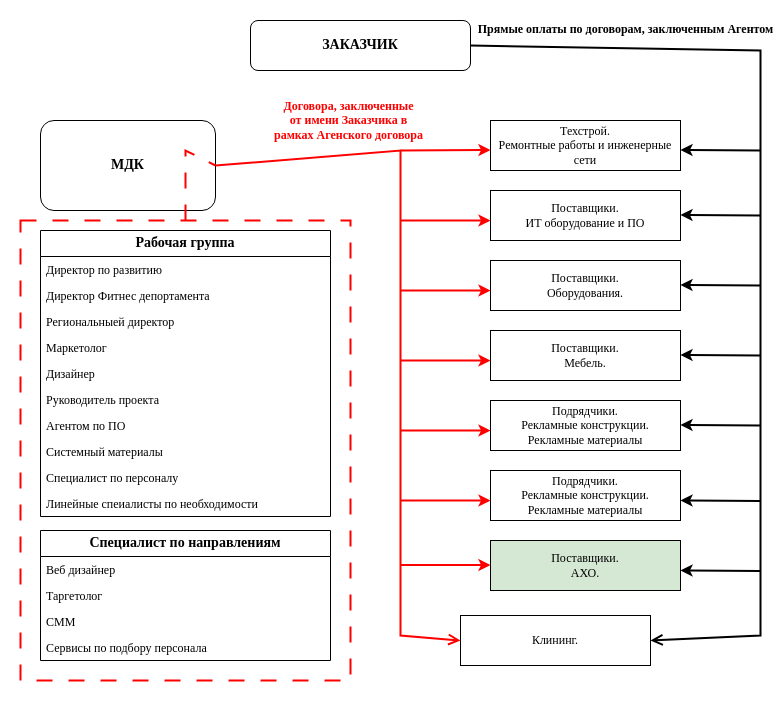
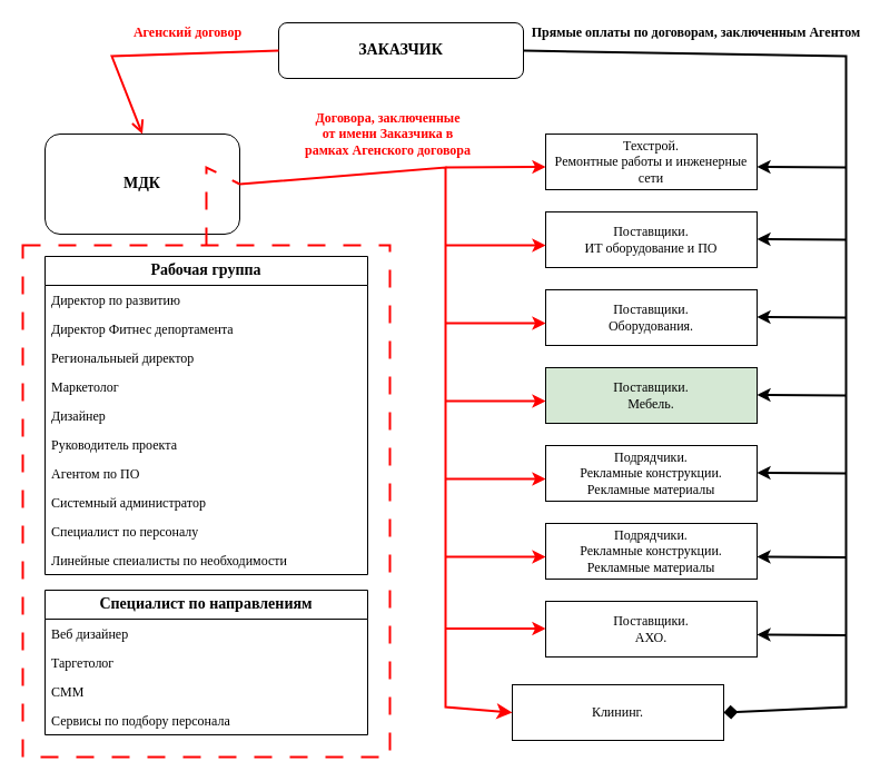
  <mxCell id="0" />
  <mxCell id="1" parent="0" />
  <mxCell id="2" value="" style="rounded=0;whiteSpace=wrap;html=1;labelBackgroundColor=none;textShadow=1;fontFamily=Times New Roman;fillStyle=auto;strokeColor=#FF0000;strokeWidth=2;dashed=1;dashPattern=8 8;" parent="1" vertex="1"><mxGeometry x="20" y="220" width="330" height="460" as="geometry" /></mxCell>
  <mxCell id="3" value="&lt;b&gt;&lt;font style=&quot;font-size: 14px;&quot;&gt;ЗАКАЗЧИК&lt;/font&gt;&lt;/b&gt;" style="rounded=1;whiteSpace=wrap;html=1;fontFamily=Times New Roman;" parent="1" vertex="1"><mxGeometry x="250" y="20" width="220" height="50" as="geometry" /></mxCell>
  <mxCell id="4" value="&lt;span style=&quot;font-size: 14px;&quot;&gt;&lt;b&gt;МДК&lt;/b&gt;&lt;/span&gt;" style="rounded=1;whiteSpace=wrap;html=1;fontFamily=Times New Roman;" parent="1" vertex="1"><mxGeometry x="40" y="120" width="175" height="90" as="geometry" /></mxCell>
  <mxCell id="5" value="Техстрой.&lt;div&gt;Ремонтные работы и инженерные сети&lt;/div&gt;" style="rounded=0;whiteSpace=wrap;html=1;fontFamily=Times New Roman;" parent="1" vertex="1"><mxGeometry x="490" y="120" width="190" height="50" as="geometry" /></mxCell>
  <mxCell id="6" value="Поставщики.&lt;div&gt;ИТ оборудование и ПО&lt;/div&gt;" style="rounded=0;whiteSpace=wrap;html=1;fontFamily=Times New Roman;" parent="1" vertex="1"><mxGeometry x="490" y="190" width="190" height="50" as="geometry" /></mxCell>
  <mxCell id="7" value="Поставщики.&lt;div&gt;Оборудования.&lt;/div&gt;" style="rounded=0;whiteSpace=wrap;html=1;fontFamily=Times New Roman;" parent="1" vertex="1"><mxGeometry x="490" y="260" width="190" height="50" as="geometry" /></mxCell>
- <mxCell id="8" value="Поставщики.&lt;div&gt;Мебель.&lt;/div&gt;" style="rounded=0;whiteSpace=wrap;html=1;fontFamily=Times New Roman;" parent="1" vertex="1"><mxGeometry x="490" y="330" width="190" height="50" as="geometry" /></mxCell>
+ <mxCell id="8" value="Поставщики.&lt;div&gt;Мебель.&lt;/div&gt;" style="rounded=0;whiteSpace=wrap;html=1;fontFamily=Times New Roman;fillColor=#d5e8d4;" parent="1" vertex="1"><mxGeometry x="490" y="330" width="190" height="50" as="geometry" /></mxCell>
  <mxCell id="9" value="Подрядчики.&lt;div&gt;Рекламные конструкции.&lt;/div&gt;&lt;div&gt;Рекламные материалы&lt;/div&gt;" style="rounded=0;whiteSpace=wrap;html=1;fontFamily=Times New Roman;" parent="1" vertex="1"><mxGeometry x="490" y="400" width="190" height="50" as="geometry" /></mxCell>
  <mxCell id="10" value="Подрядчики.&lt;div&gt;Рекламные конструкции.&lt;/div&gt;&lt;div&gt;Рекламные материалы&lt;/div&gt;" style="rounded=0;whiteSpace=wrap;html=1;fontFamily=Times New Roman;" parent="1" vertex="1"><mxGeometry x="490" y="470" width="190" height="50" as="geometry" /></mxCell>
- <mxCell id="11" value="Поставщики.&lt;div&gt;АХО.&lt;/div&gt;" style="rounded=0;whiteSpace=wrap;html=1;fontFamily=Times New Roman;fillColor=#d5e8d4;" parent="1" vertex="1"><mxGeometry x="490" y="540" width="190" height="50" as="geometry" /></mxCell>
+ <mxCell id="11" value="Поставщики.&lt;div&gt;АХО.&lt;/div&gt;" style="rounded=0;whiteSpace=wrap;html=1;fontFamily=Times New Roman;" parent="1" vertex="1"><mxGeometry x="490" y="540" width="190" height="50" as="geometry" /></mxCell>
  <mxCell id="12" value="Клининг." style="rounded=0;whiteSpace=wrap;html=1;fontFamily=Times New Roman;" parent="1" vertex="1"><mxGeometry x="460" y="615" width="190" height="50" as="geometry" /></mxCell>
  <mxCell id="13" value="&lt;b&gt;Рабочая группа&lt;/b&gt;" style="swimlane;fontStyle=0;childLayout=stackLayout;horizontal=1;startSize=26;fillColor=none;horizontalStack=0;resizeParent=1;resizeParentMax=0;resizeLast=0;collapsible=1;marginBottom=0;whiteSpace=wrap;html=1;fontFamily=Times New Roman;fontSize=14;" parent="1" vertex="1"><mxGeometry x="40" y="230" width="290" height="286" as="geometry" /></mxCell>
  <mxCell id="14" value="Директор по развитию" style="text;strokeColor=none;fillColor=none;align=left;verticalAlign=top;spacingLeft=4;spacingRight=4;overflow=hidden;rotatable=0;points=[[0,0.5],[1,0.5]];portConstraint=eastwest;whiteSpace=wrap;html=1;fontFamily=Times New Roman;" parent="13" vertex="1"><mxGeometry y="26" width="290" height="26" as="geometry" /></mxCell>
  <mxCell id="15" value="Директор Фитнес депортамента" style="text;strokeColor=none;fillColor=none;align=left;verticalAlign=top;spacingLeft=4;spacingRight=4;overflow=hidden;rotatable=0;points=[[0,0.5],[1,0.5]];portConstraint=eastwest;whiteSpace=wrap;html=1;fontFamily=Times New Roman;" parent="13" vertex="1"><mxGeometry y="52" width="290" height="26" as="geometry" /></mxCell>
  <mxCell id="16" value="Региональныей директор" style="text;strokeColor=none;fillColor=none;align=left;verticalAlign=top;spacingLeft=4;spacingRight=4;overflow=hidden;rotatable=0;points=[[0,0.5],[1,0.5]];portConstraint=eastwest;whiteSpace=wrap;html=1;fontFamily=Times New Roman;" parent="13" vertex="1"><mxGeometry y="78" width="290" height="26" as="geometry" /></mxCell>
  <mxCell id="17" value="Маркетолог" style="text;strokeColor=none;fillColor=none;align=left;verticalAlign=top;spacingLeft=4;spacingRight=4;overflow=hidden;rotatable=0;points=[[0,0.5],[1,0.5]];portConstraint=eastwest;whiteSpace=wrap;html=1;fontFamily=Times New Roman;" parent="13" vertex="1"><mxGeometry y="104" width="290" height="26" as="geometry" /></mxCell>
  <mxCell id="18" value="Дизайнер" style="text;strokeColor=none;fillColor=none;align=left;verticalAlign=top;spacingLeft=4;spacingRight=4;overflow=hidden;rotatable=0;points=[[0,0.5],[1,0.5]];portConstraint=eastwest;whiteSpace=wrap;html=1;fontFamily=Times New Roman;" parent="13" vertex="1"><mxGeometry y="130" width="290" height="26" as="geometry" /></mxCell>
  <mxCell id="19" value="Руководитель проекта" style="text;strokeColor=none;fillColor=none;align=left;verticalAlign=top;spacingLeft=4;spacingRight=4;overflow=hidden;rotatable=0;points=[[0,0.5],[1,0.5]];portConstraint=eastwest;whiteSpace=wrap;html=1;fontFamily=Times New Roman;" parent="13" vertex="1"><mxGeometry y="156" width="290" height="26" as="geometry" /></mxCell>
  <mxCell id="20" value="Агентом по ПО" style="text;strokeColor=none;fillColor=none;align=left;verticalAlign=top;spacingLeft=4;spacingRight=4;overflow=hidden;rotatable=0;points=[[0,0.5],[1,0.5]];portConstraint=eastwest;whiteSpace=wrap;html=1;fontFamily=Times New Roman;" parent="13" vertex="1"><mxGeometry y="182" width="290" height="26" as="geometry" /></mxCell>
- <mxCell id="21" value="Системный материалы" style="text;strokeColor=none;fillColor=none;align=left;verticalAlign=top;spacingLeft=4;spacingRight=4;overflow=hidden;rotatable=0;points=[[0,0.5],[1,0.5]];portConstraint=eastwest;whiteSpace=wrap;html=1;fontFamily=Times New Roman;" parent="13" vertex="1"><mxGeometry y="208" width="290" height="26" as="geometry" /></mxCell>
+ <mxCell id="21" value="Системный администратор" style="text;strokeColor=none;fillColor=none;align=left;verticalAlign=top;spacingLeft=4;spacingRight=4;overflow=hidden;rotatable=0;points=[[0,0.5],[1,0.5]];portConstraint=eastwest;whiteSpace=wrap;html=1;fontFamily=Times New Roman;" parent="13" vertex="1"><mxGeometry y="208" width="290" height="26" as="geometry" /></mxCell>
  <mxCell id="22" value="Специалист по персоналу" style="text;strokeColor=none;fillColor=none;align=left;verticalAlign=top;spacingLeft=4;spacingRight=4;overflow=hidden;rotatable=0;points=[[0,0.5],[1,0.5]];portConstraint=eastwest;whiteSpace=wrap;html=1;fontFamily=Times New Roman;" parent="13" vertex="1"><mxGeometry y="234" width="290" height="26" as="geometry" /></mxCell>
  <mxCell id="23" value="Линейные спеиалисты по необходимости" style="text;strokeColor=none;fillColor=none;align=left;verticalAlign=top;spacingLeft=4;spacingRight=4;overflow=hidden;rotatable=0;points=[[0,0.5],[1,0.5]];portConstraint=eastwest;whiteSpace=wrap;html=1;fontFamily=Times New Roman;" parent="13" vertex="1"><mxGeometry y="260" width="290" height="26" as="geometry" /></mxCell>
- <mxCell id="25" value="Прямые оплаты по договорам, заключенным Агентом" style="html=1;verticalAlign=bottom;endArrow=open;endSize=8;curved=0;rounded=0;strokeWidth=2;exitX=1;exitY=0.5;exitDx=0;exitDy=0;fontSize=12;fontFamily=Times New Roman;horizontal=1;fontStyle=1;entryX=1;entryY=0.5;entryDx=0;entryDy=0;" parent="1" source="3" target="12" edge="1"><mxGeometry x="-0.686" y="10" relative="1" as="geometry"><mxPoint x="450" y="360" as="sourcePoint" /><mxPoint x="730" y="640" as="targetPoint" /><Array as="points"><mxPoint x="760" y="50" /><mxPoint x="760" y="635" /></Array><mxPoint as="offset" /></mxGeometry></mxCell>
+ <mxCell id="24" value="Агенский договор" style="html=1;verticalAlign=bottom;endArrow=open;endSize=8;curved=0;rounded=0;fontFamily=Times New Roman;strokeWidth=2;entryX=0.5;entryY=0;entryDx=0;entryDy=0;exitX=0;exitY=0.5;exitDx=0;exitDy=0;fontSize=12;fontStyle=1;strokeColor=#FF0000;fontColor=#FF0000;" parent="1" source="3" target="4" edge="1"><mxGeometry x="-0.273" y="-10" relative="1" as="geometry"><mxPoint x="470" y="360" as="sourcePoint" /><mxPoint x="370" y="360" as="targetPoint" /><Array as="points"><mxPoint x="100" y="50" /></Array><mxPoint as="offset" /></mxGeometry></mxCell>
+ <mxCell id="25" value="Прямые оплаты по договорам, заключенным Агентом" style="html=1;verticalAlign=bottom;endArrow=diamond;endSize=8;curved=0;rounded=0;strokeWidth=2;exitX=1;exitY=0.5;exitDx=0;exitDy=0;fontSize=12;fontFamily=Times New Roman;horizontal=1;fontStyle=1;entryX=1;entryY=0.5;entryDx=0;entryDy=0;" parent="1" source="3" target="12" edge="1"><mxGeometry x="-0.686" y="10" relative="1" as="geometry"><mxPoint x="450" y="360" as="sourcePoint" /><mxPoint x="730" y="640" as="targetPoint" /><Array as="points"><mxPoint x="760" y="50" /><mxPoint x="760" y="635" /></Array><mxPoint as="offset" /></mxGeometry></mxCell>
  <mxCell id="26" value="" style="endArrow=classic;html=1;rounded=0;entryX=0;entryY=0.5;entryDx=0;entryDy=0;strokeWidth=2;strokeColor=#FF0000;" parent="1" edge="1"><mxGeometry width="50" height="50" relative="1" as="geometry"><mxPoint x="400" y="150" as="sourcePoint" /><mxPoint x="490" y="149.5" as="targetPoint" /></mxGeometry></mxCell>
  <mxCell id="27" value="" style="endArrow=classic;html=1;rounded=0;entryX=0;entryY=0.5;entryDx=0;entryDy=0;strokeWidth=2;strokeColor=#FF0000;" parent="1" edge="1"><mxGeometry width="50" height="50" relative="1" as="geometry"><mxPoint x="400" y="290" as="sourcePoint" /><mxPoint x="490" y="290" as="targetPoint" /></mxGeometry></mxCell>
  <mxCell id="28" value="" style="endArrow=classic;html=1;rounded=0;entryX=0;entryY=0.5;entryDx=0;entryDy=0;strokeWidth=2;strokeColor=#FF0000;" parent="1" edge="1"><mxGeometry width="50" height="50" relative="1" as="geometry"><mxPoint x="400" y="360" as="sourcePoint" /><mxPoint x="490" y="360" as="targetPoint" /></mxGeometry></mxCell>
  <mxCell id="29" value="" style="endArrow=classic;html=1;rounded=0;entryX=0;entryY=0.5;entryDx=0;entryDy=0;strokeWidth=2;strokeColor=#FF0000;" parent="1" edge="1"><mxGeometry width="50" height="50" relative="1" as="geometry"><mxPoint x="400" y="220" as="sourcePoint" /><mxPoint x="490" y="220" as="targetPoint" /></mxGeometry></mxCell>
  <mxCell id="30" value="" style="endArrow=classic;html=1;rounded=0;entryX=0;entryY=0.5;entryDx=0;entryDy=0;strokeWidth=2;strokeColor=#FF0000;" parent="1" edge="1"><mxGeometry width="50" height="50" relative="1" as="geometry"><mxPoint x="400" y="430" as="sourcePoint" /><mxPoint x="490" y="430" as="targetPoint" /></mxGeometry></mxCell>
  <mxCell id="31" value="" style="endArrow=classic;html=1;rounded=0;entryX=0;entryY=0.5;entryDx=0;entryDy=0;strokeWidth=2;strokeColor=#FF0000;" parent="1" edge="1"><mxGeometry width="50" height="50" relative="1" as="geometry"><mxPoint x="400" y="500" as="sourcePoint" /><mxPoint x="490" y="500" as="targetPoint" /></mxGeometry></mxCell>
  <mxCell id="32" value="&lt;b&gt;Специалист по направлениям&lt;/b&gt;" style="swimlane;fontStyle=0;childLayout=stackLayout;horizontal=1;startSize=26;fillColor=none;horizontalStack=0;resizeParent=1;resizeParentMax=0;resizeLast=0;collapsible=1;marginBottom=0;whiteSpace=wrap;html=1;fontFamily=Times New Roman;fontSize=14;" parent="1" vertex="1"><mxGeometry x="40" y="530" width="290" height="130" as="geometry" /></mxCell>
  <mxCell id="33" value="Веб дизайнер" style="text;strokeColor=none;fillColor=none;align=left;verticalAlign=top;spacingLeft=4;spacingRight=4;overflow=hidden;rotatable=0;points=[[0,0.5],[1,0.5]];portConstraint=eastwest;whiteSpace=wrap;html=1;fontFamily=Times New Roman;" parent="32" vertex="1"><mxGeometry y="26" width="290" height="26" as="geometry" /></mxCell>
  <mxCell id="34" value="Таргетолог" style="text;strokeColor=none;fillColor=none;align=left;verticalAlign=top;spacingLeft=4;spacingRight=4;overflow=hidden;rotatable=0;points=[[0,0.5],[1,0.5]];portConstraint=eastwest;whiteSpace=wrap;html=1;fontFamily=Times New Roman;" parent="32" vertex="1"><mxGeometry y="52" width="290" height="26" as="geometry" /></mxCell>
  <mxCell id="35" value="СММ" style="text;strokeColor=none;fillColor=none;align=left;verticalAlign=top;spacingLeft=4;spacingRight=4;overflow=hidden;rotatable=0;points=[[0,0.5],[1,0.5]];portConstraint=eastwest;whiteSpace=wrap;html=1;fontFamily=Times New Roman;" parent="32" vertex="1"><mxGeometry y="78" width="290" height="26" as="geometry" /></mxCell>
  <mxCell id="36" value="Сервисы по подбору персонала" style="text;strokeColor=none;fillColor=none;align=left;verticalAlign=top;spacingLeft=4;spacingRight=4;overflow=hidden;rotatable=0;points=[[0,0.5],[1,0.5]];portConstraint=eastwest;whiteSpace=wrap;html=1;fontFamily=Times New Roman;" parent="32" vertex="1"><mxGeometry y="104" width="290" height="26" as="geometry" /></mxCell>
  <mxCell id="37" value="" style="endArrow=none;html=1;rounded=0;entryX=1;entryY=0.5;entryDx=0;entryDy=0;exitX=0.5;exitY=0;exitDx=0;exitDy=0;strokeWidth=2;strokeColor=#FF0000;dashed=1;dashPattern=8 8;" parent="1" source="2" target="4" edge="1"><mxGeometry width="50" height="50" relative="1" as="geometry"><mxPoint x="390" y="270" as="sourcePoint" /><mxPoint x="440" y="220" as="targetPoint" /><Array as="points"><mxPoint x="185" y="150" /></Array></mxGeometry></mxCell>
- <mxCell id="38" value="Договора, заключенные&lt;div&gt;&amp;nbsp;от имени Заказчика в&amp;nbsp;&lt;/div&gt;&lt;div&gt;рамках Агенского договора&lt;/div&gt;" style="html=1;verticalAlign=bottom;endArrow=open;endSize=8;curved=0;rounded=0;fontFamily=Times New Roman;fontSize=12;strokeWidth=2;strokeColor=#FF0000;fontColor=#FF0000;fontStyle=1;exitX=1;exitY=0.5;exitDx=0;exitDy=0;entryX=0;entryY=0.5;entryDx=0;entryDy=0;" parent="1" source="4" edge="1" target="12"><mxGeometry x="-0.632" y="10" relative="1" as="geometry"><mxPoint x="190" y="150" as="sourcePoint" /><mxPoint x="430" y="150" as="targetPoint" /><mxPoint as="offset" /><Array as="points"><mxPoint x="400" y="150" /><mxPoint x="400" y="635" /></Array></mxGeometry></mxCell>
+ <mxCell id="38" value="Договора, заключенные&lt;div&gt;&amp;nbsp;от имени Заказчика в&amp;nbsp;&lt;/div&gt;&lt;div&gt;рамках Агенского договора&lt;/div&gt;" style="html=1;verticalAlign=bottom;endArrow=classic;endSize=8;curved=0;rounded=0;fontFamily=Times New Roman;fontSize=12;strokeWidth=2;strokeColor=#FF0000;fontColor=#FF0000;fontStyle=1;exitX=1;exitY=0.5;exitDx=0;exitDy=0;entryX=0;entryY=0.5;entryDx=0;entryDy=0;" parent="1" source="4" edge="1" target="12"><mxGeometry x="-0.632" y="10" relative="1" as="geometry"><mxPoint x="190" y="150" as="sourcePoint" /><mxPoint x="430" y="150" as="targetPoint" /><mxPoint as="offset" /><Array as="points"><mxPoint x="400" y="150" /><mxPoint x="400" y="635" /></Array></mxGeometry></mxCell>
  <mxCell id="39" value="" style="endArrow=classic;html=1;rounded=0;entryX=0;entryY=0.5;entryDx=0;entryDy=0;strokeWidth=2;strokeColor=#FF0000;" edge="1" parent="1"><mxGeometry width="50" height="50" relative="1" as="geometry"><mxPoint x="400" y="564.5" as="sourcePoint" /><mxPoint x="490" y="564.5" as="targetPoint" /></mxGeometry></mxCell>
  <mxCell id="40" value="" style="endArrow=classic;html=1;rounded=0;fontSize=12;strokeWidth=2;" edge="1" parent="1"><mxGeometry width="50" height="50" relative="1" as="geometry"><mxPoint x="760" y="150" as="sourcePoint" /><mxPoint x="680" y="149.5" as="targetPoint" /></mxGeometry></mxCell>
  <mxCell id="41" value="" style="endArrow=classic;html=1;rounded=0;fontSize=12;strokeWidth=2;" edge="1" parent="1"><mxGeometry width="50" height="50" relative="1" as="geometry"><mxPoint x="760" y="570.5" as="sourcePoint" /><mxPoint x="680" y="570" as="targetPoint" /></mxGeometry></mxCell>
  <mxCell id="42" value="" style="endArrow=classic;html=1;rounded=0;fontSize=12;strokeWidth=2;" edge="1" parent="1"><mxGeometry width="50" height="50" relative="1" as="geometry"><mxPoint x="760" y="215" as="sourcePoint" /><mxPoint x="680" y="214.5" as="targetPoint" /></mxGeometry></mxCell>
  <mxCell id="43" value="" style="endArrow=classic;html=1;rounded=0;fontSize=12;strokeWidth=2;" edge="1" parent="1"><mxGeometry width="50" height="50" relative="1" as="geometry"><mxPoint x="760" y="500.5" as="sourcePoint" /><mxPoint x="680" y="500" as="targetPoint" /></mxGeometry></mxCell>
  <mxCell id="44" value="" style="endArrow=classic;html=1;rounded=0;fontSize=12;strokeWidth=2;" edge="1" parent="1"><mxGeometry width="50" height="50" relative="1" as="geometry"><mxPoint x="760" y="285" as="sourcePoint" /><mxPoint x="680" y="284.5" as="targetPoint" /></mxGeometry></mxCell>
  <mxCell id="45" value="" style="endArrow=classic;html=1;rounded=0;fontSize=12;strokeWidth=2;" edge="1" parent="1"><mxGeometry width="50" height="50" relative="1" as="geometry"><mxPoint x="760" y="425" as="sourcePoint" /><mxPoint x="680" y="424.5" as="targetPoint" /></mxGeometry></mxCell>
  <mxCell id="46" value="" style="endArrow=classic;html=1;rounded=0;fontSize=12;strokeWidth=2;" edge="1" parent="1"><mxGeometry width="50" height="50" relative="1" as="geometry"><mxPoint x="760" y="355" as="sourcePoint" /><mxPoint x="680" y="354.5" as="targetPoint" /></mxGeometry></mxCell>
